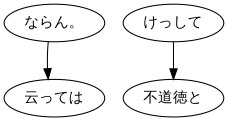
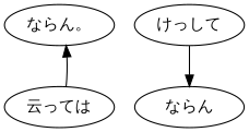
  digraph {
    fontname="Open Sans"
    node [fontname="Open Sans"]
    edge [fontname="Open Sans"]
    n1 [label="ならん。"]
    n2 [label="けっして"]
-   n3 [label="不道徳と"]
+   n3 [label="ならん"]
    n4 [label="云っては"]
    n2 -> n3
-   n1 -> n4
+   n4 -> n1
  }
